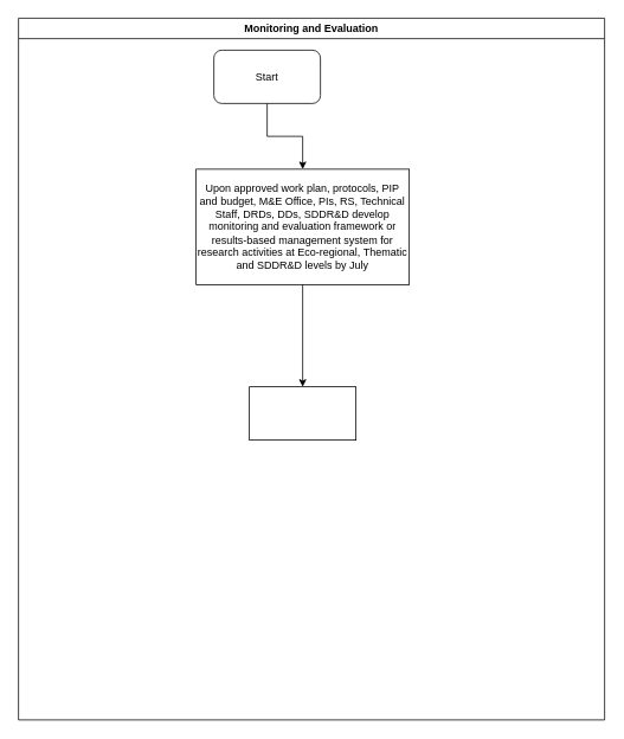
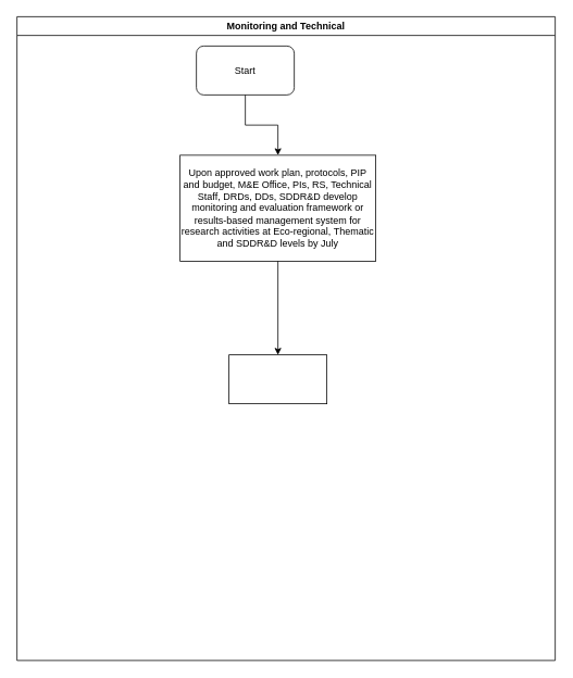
  <mxCell id="0" />
  <mxCell id="1" parent="0" />
- <mxCell id="2" value="Monitoring and Evaluation" style="swimlane;" vertex="1" parent="1"><mxGeometry x="20" y="20" width="660" height="790" as="geometry" /></mxCell>
+ <mxCell id="2" value="Monitoring and Technical" style="swimlane;" vertex="1" parent="1"><mxGeometry x="20" y="20" width="660" height="790" as="geometry" /></mxCell>
  <mxCell id="3" value="Start" style="rounded=1;whiteSpace=wrap;html=1;" vertex="1" parent="2"><mxGeometry x="220" y="36" width="120" height="60" as="geometry" /></mxCell>
  <mxCell id="4" value="Upon approved work plan, protocols, PIP and budget, M&amp;amp;E Office, PIs, RS, Technical Staff, DRDs, DDs, SDDR&amp;amp;D develop monitoring and evaluation framework or results-based management system for research activities at Eco-regional, Thematic and SDDR&amp;amp;D levels by July" style="rounded=0;whiteSpace=wrap;html=1;" vertex="1" parent="2"><mxGeometry x="200" y="170" width="240" height="130" as="geometry" /></mxCell>
  <mxCell id="5" value="" style="edgeStyle=orthogonalEdgeStyle;rounded=0;orthogonalLoop=1;jettySize=auto;html=1;" edge="1" parent="2" source="3" target="4"><mxGeometry relative="1" as="geometry"><mxPoint x="320" y="176" as="targetPoint" /></mxGeometry></mxCell>
  <mxCell id="6" value="" style="whiteSpace=wrap;html=1;rounded=0;" vertex="1" parent="1"><mxGeometry x="280" y="435" width="120" height="60" as="geometry" /></mxCell>
  <mxCell id="7" value="" style="edgeStyle=orthogonalEdgeStyle;rounded=0;orthogonalLoop=1;jettySize=auto;html=1;" edge="1" parent="1" source="4" target="6"><mxGeometry relative="1" as="geometry" /></mxCell>
